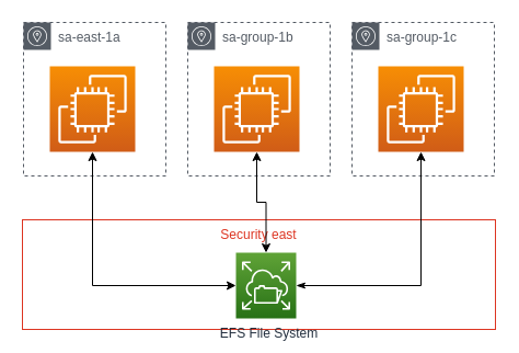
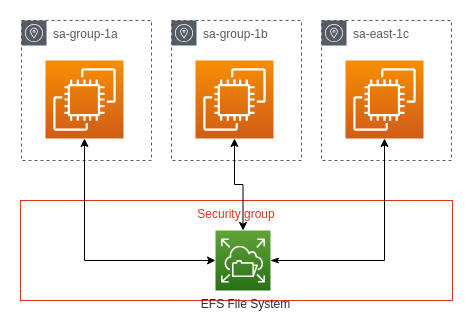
  <mxCell id="0" />
  <mxCell id="1" parent="0" />
  <mxCell id="2" value="sa-group-1b" style="sketch=0;outlineConnect=0;gradientColor=none;html=1;whiteSpace=wrap;fontSize=12;fontStyle=0;shape=mxgraph.aws4.group;grIcon=mxgraph.aws4.group_availability_zone;strokeColor=#545B64;fillColor=none;verticalAlign=top;align=left;spacingLeft=30;fontColor=#545B64;dashed=1;" parent="1" vertex="1"><mxGeometry x="171" y="20" width="130" height="140" as="geometry" /></mxCell>
  <mxCell id="3" value="" style="sketch=0;points=[[0,0,0],[0.25,0,0],[0.5,0,0],[0.75,0,0],[1,0,0],[0,1,0],[0.25,1,0],[0.5,1,0],[0.75,1,0],[1,1,0],[0,0.25,0],[0,0.5,0],[0,0.75,0],[1,0.25,0],[1,0.5,0],[1,0.75,0]];outlineConnect=0;fontColor=#232F3E;gradientColor=#F78E04;gradientDirection=north;fillColor=#D05C17;strokeColor=#ffffff;dashed=0;verticalLabelPosition=bottom;verticalAlign=top;align=center;html=1;fontSize=12;fontStyle=0;aspect=fixed;shape=mxgraph.aws4.resourceIcon;resIcon=mxgraph.aws4.ec2;" parent="1" vertex="1"><mxGeometry x="195" y="60" width="78" height="78" as="geometry" /></mxCell>
- <mxCell id="4" value="sa-east-1a" style="sketch=0;outlineConnect=0;gradientColor=none;html=1;whiteSpace=wrap;fontSize=12;fontStyle=0;shape=mxgraph.aws4.group;grIcon=mxgraph.aws4.group_availability_zone;strokeColor=#545B64;fillColor=none;verticalAlign=top;align=left;spacingLeft=30;fontColor=#545B64;dashed=1;" vertex="1" parent="1"><mxGeometry x="21" y="20" width="130" height="140" as="geometry" /></mxCell>
+ <mxCell id="4" value="sa-group-1a" style="sketch=0;outlineConnect=0;gradientColor=none;html=1;whiteSpace=wrap;fontSize=12;fontStyle=0;shape=mxgraph.aws4.group;grIcon=mxgraph.aws4.group_availability_zone;strokeColor=#545B64;fillColor=none;verticalAlign=top;align=left;spacingLeft=30;fontColor=#545B64;dashed=1;" vertex="1" parent="1"><mxGeometry x="21" y="20" width="130" height="140" as="geometry" /></mxCell>
  <mxCell id="5" value="" style="sketch=0;points=[[0,0,0],[0.25,0,0],[0.5,0,0],[0.75,0,0],[1,0,0],[0,1,0],[0.25,1,0],[0.5,1,0],[0.75,1,0],[1,1,0],[0,0.25,0],[0,0.5,0],[0,0.75,0],[1,0.25,0],[1,0.5,0],[1,0.75,0]];outlineConnect=0;fontColor=#232F3E;gradientColor=#F78E04;gradientDirection=north;fillColor=#D05C17;strokeColor=#ffffff;dashed=0;verticalLabelPosition=bottom;verticalAlign=top;align=center;html=1;fontSize=12;fontStyle=0;aspect=fixed;shape=mxgraph.aws4.resourceIcon;resIcon=mxgraph.aws4.ec2;" vertex="1" parent="1"><mxGeometry x="45" y="60" width="78" height="78" as="geometry" /></mxCell>
- <mxCell id="6" value="sa-group-1c" style="sketch=0;outlineConnect=0;gradientColor=none;html=1;whiteSpace=wrap;fontSize=12;fontStyle=0;shape=mxgraph.aws4.group;grIcon=mxgraph.aws4.group_availability_zone;strokeColor=#545B64;fillColor=none;verticalAlign=top;align=left;spacingLeft=30;fontColor=#545B64;dashed=1;" vertex="1" parent="1"><mxGeometry x="321" y="20" width="130" height="140" as="geometry" /></mxCell>
+ <mxCell id="6" value="sa-east-1c" style="sketch=0;outlineConnect=0;gradientColor=none;html=1;whiteSpace=wrap;fontSize=12;fontStyle=0;shape=mxgraph.aws4.group;grIcon=mxgraph.aws4.group_availability_zone;strokeColor=#545B64;fillColor=none;verticalAlign=top;align=left;spacingLeft=30;fontColor=#545B64;dashed=1;" vertex="1" parent="1"><mxGeometry x="321" y="20" width="130" height="140" as="geometry" /></mxCell>
  <mxCell id="7" value="" style="sketch=0;points=[[0,0,0],[0.25,0,0],[0.5,0,0],[0.75,0,0],[1,0,0],[0,1,0],[0.25,1,0],[0.5,1,0],[0.75,1,0],[1,1,0],[0,0.25,0],[0,0.5,0],[0,0.75,0],[1,0.25,0],[1,0.5,0],[1,0.75,0]];outlineConnect=0;fontColor=#232F3E;gradientColor=#F78E04;gradientDirection=north;fillColor=#D05C17;strokeColor=#ffffff;dashed=0;verticalLabelPosition=bottom;verticalAlign=top;align=center;html=1;fontSize=12;fontStyle=0;aspect=fixed;shape=mxgraph.aws4.resourceIcon;resIcon=mxgraph.aws4.ec2;" vertex="1" parent="1"><mxGeometry x="345" y="60" width="78" height="78" as="geometry" /></mxCell>
- <mxCell id="8" value="Security east" style="fillColor=none;strokeColor=#DD3522;verticalAlign=top;fontStyle=0;fontColor=#DD3522;" vertex="1" parent="1"><mxGeometry x="20" y="200" width="432" height="100" as="geometry" /></mxCell>
+ <mxCell id="8" value="Security group" style="fillColor=none;strokeColor=#DD3522;verticalAlign=top;fontStyle=0;fontColor=#DD3522;" vertex="1" parent="1"><mxGeometry x="20" y="200" width="432" height="100" as="geometry" /></mxCell>
  <mxCell id="9" style="edgeStyle=orthogonalEdgeStyle;rounded=0;orthogonalLoop=1;jettySize=auto;html=1;startArrow=classic;startFill=1;" edge="1" parent="1" source="12" target="5"><mxGeometry relative="1" as="geometry"><mxPoint x="85" y="148" as="targetPoint" /></mxGeometry></mxCell>
  <mxCell id="10" style="edgeStyle=orthogonalEdgeStyle;rounded=0;orthogonalLoop=1;jettySize=auto;html=1;startArrow=classicThin;startFill=1;" edge="1" parent="1" source="12" target="7"><mxGeometry relative="1" as="geometry"><mxPoint x="385" y="148" as="targetPoint" /></mxGeometry></mxCell>
  <mxCell id="11" style="edgeStyle=orthogonalEdgeStyle;rounded=0;orthogonalLoop=1;jettySize=auto;html=1;startArrow=classic;startFill=1;" edge="1" parent="1" source="12" target="3"><mxGeometry relative="1" as="geometry"><mxPoint x="235" y="148" as="targetPoint" /></mxGeometry></mxCell>
  <mxCell id="12" value="EFS File System" style="sketch=0;points=[[0,0,0],[0.25,0,0],[0.5,0,0],[0.75,0,0],[1,0,0],[0,1,0],[0.25,1,0],[0.5,1,0],[0.75,1,0],[1,1,0],[0,0.25,0],[0,0.5,0],[0,0.75,0],[1,0.25,0],[1,0.5,0],[1,0.75,0]];outlineConnect=0;fontColor=#232F3E;gradientColor=#60A337;gradientDirection=north;fillColor=#277116;strokeColor=#ffffff;dashed=0;verticalLabelPosition=bottom;verticalAlign=top;align=center;html=1;fontSize=12;fontStyle=0;aspect=fixed;shape=mxgraph.aws4.resourceIcon;resIcon=mxgraph.aws4.elastic_file_system;labelPosition=center;spacingLeft=5;" vertex="1" parent="1"><mxGeometry x="215" y="230" width="55" height="60" as="geometry" /></mxCell>
